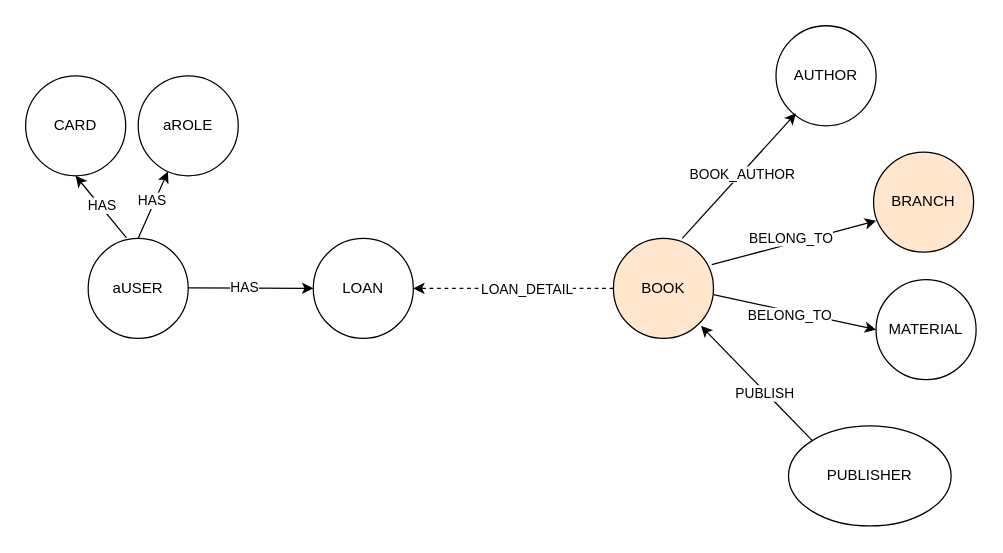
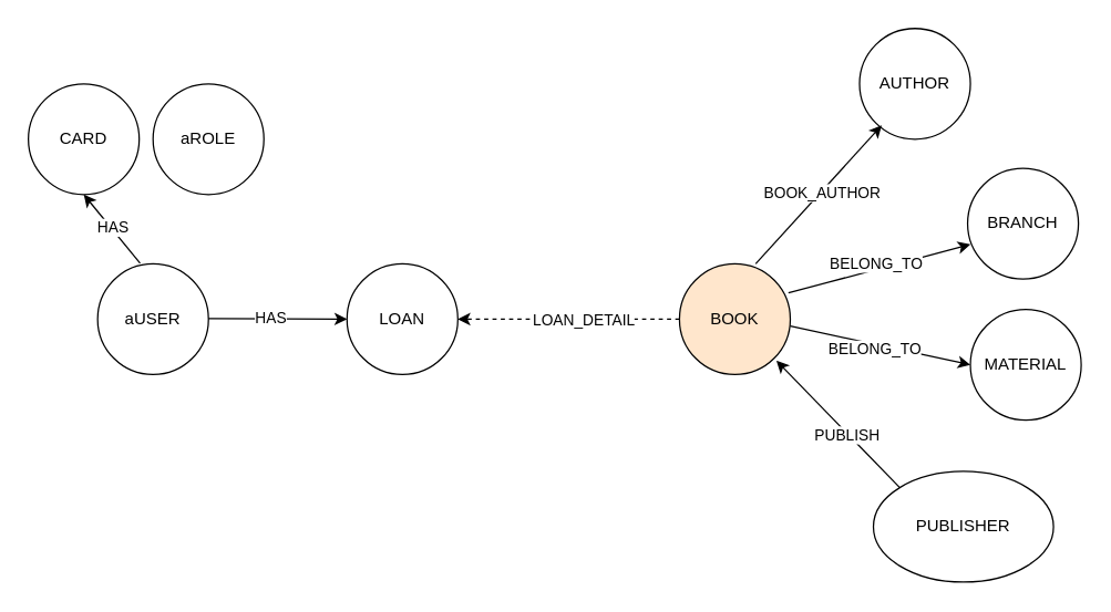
  <mxCell id="0" />
  <mxCell id="1" parent="0" />
  <mxCell id="2" value="BOOK" style="ellipse;whiteSpace=wrap;html=1;aspect=fixed;fillColor=#ffe6cc;" parent="1" vertex="1"><mxGeometry x="490" y="190" width="80" height="80" as="geometry" /></mxCell>
- <mxCell id="3" value="BRANCH" style="ellipse;whiteSpace=wrap;html=1;aspect=fixed;fillColor=#ffe6cc;" parent="1" vertex="1"><mxGeometry x="698" y="121" width="80" height="80" as="geometry" /></mxCell>
+ <mxCell id="3" value="BRANCH" style="ellipse;whiteSpace=wrap;html=1;aspect=fixed;" parent="1" vertex="1"><mxGeometry x="698" y="121" width="80" height="80" as="geometry" /></mxCell>
  <mxCell id="4" value="PUBLISHER" style="ellipse;whiteSpace=wrap;html=1;aspect=fixed;" parent="1" vertex="1"><mxGeometry x="630" y="340" width="130" height="80" as="geometry" /></mxCell>
  <mxCell id="5" value="MATERIAL" style="ellipse;whiteSpace=wrap;html=1;aspect=fixed;" parent="1" vertex="1"><mxGeometry x="700" y="223" width="80" height="80" as="geometry" /></mxCell>
  <mxCell id="6" value="AUTHOR" style="ellipse;whiteSpace=wrap;html=1;aspect=fixed;" parent="1" vertex="1"><mxGeometry x="620" y="20" width="80" height="80" as="geometry" /></mxCell>
  <mxCell id="7" value="LOAN" style="ellipse;whiteSpace=wrap;html=1;aspect=fixed;" parent="1" vertex="1"><mxGeometry x="250" y="190" width="80" height="80" as="geometry" /></mxCell>
  <mxCell id="8" value="aUSER" style="ellipse;whiteSpace=wrap;html=1;aspect=fixed;" parent="1" vertex="1"><mxGeometry x="70" y="190" width="80" height="80" as="geometry" /></mxCell>
  <mxCell id="9" value="aROLE" style="ellipse;whiteSpace=wrap;html=1;aspect=fixed;" parent="1" vertex="1"><mxGeometry x="110" y="60" width="80" height="80" as="geometry" /></mxCell>
  <mxCell id="10" value="CARD" style="ellipse;whiteSpace=wrap;html=1;aspect=fixed;" parent="1" vertex="1"><mxGeometry x="20" y="60" width="80" height="80" as="geometry" /></mxCell>
  <mxCell id="11" value="" style="endArrow=classic;html=1;exitX=0;exitY=0;exitDx=0;exitDy=0;" parent="1" source="4" edge="1"><mxGeometry width="50" height="50" relative="1" as="geometry"><mxPoint x="560" y="290" as="sourcePoint" /><mxPoint x="560" y="260" as="targetPoint" /></mxGeometry></mxCell>
  <mxCell id="12" value="PUBLISH" style="edgeLabel;html=1;align=center;verticalAlign=middle;resizable=0;points=[];" parent="11" vertex="1" connectable="0"><mxGeometry x="-0.307" y="2" relative="1" as="geometry"><mxPoint x="-6" y="-8" as="offset" /></mxGeometry></mxCell>
  <mxCell id="13" value="" style="endArrow=classic;html=1;entryX=0;entryY=0.5;entryDx=0;entryDy=0;" parent="1" target="5" edge="1"><mxGeometry width="50" height="50" relative="1" as="geometry"><mxPoint x="570" y="235" as="sourcePoint" /><mxPoint x="680" y="225" as="targetPoint" /></mxGeometry></mxCell>
  <mxCell id="14" value="BELONG_TO" style="edgeLabel;html=1;align=center;verticalAlign=middle;resizable=0;points=[];" parent="13" vertex="1" connectable="0"><mxGeometry x="-0.238" y="3" relative="1" as="geometry"><mxPoint x="10.33" y="8.5" as="offset" /></mxGeometry></mxCell>
  <mxCell id="15" value="" style="endArrow=classic;html=1;" parent="1" edge="1"><mxGeometry width="50" height="50" relative="1" as="geometry"><mxPoint x="545" y="190" as="sourcePoint" /><mxPoint x="636" y="90" as="targetPoint" /></mxGeometry></mxCell>
  <mxCell id="16" value="BOOK_AUTHOR" style="edgeLabel;html=1;align=center;verticalAlign=middle;resizable=0;points=[];" parent="15" vertex="1" connectable="0"><mxGeometry x="-0.401" y="-1" relative="1" as="geometry"><mxPoint x="20.28" y="-22.99" as="offset" /></mxGeometry></mxCell>
  <mxCell id="17" value="" style="endArrow=classic;html=1;exitX=0;exitY=0.5;exitDx=0;exitDy=0;entryX=1;entryY=0.5;entryDx=0;entryDy=0;dashed=1;" parent="1" source="2" edge="1" target="7"><mxGeometry width="50" height="50" relative="1" as="geometry"><mxPoint x="370" y="240" as="sourcePoint" /><mxPoint x="270" y="100" as="targetPoint" /></mxGeometry></mxCell>
  <mxCell id="18" value="LOAN_DETAIL" style="edgeLabel;html=1;align=center;verticalAlign=middle;resizable=0;points=[];" parent="17" vertex="1" connectable="0"><mxGeometry x="-0.401" y="-1" relative="1" as="geometry"><mxPoint x="-22" y="1" as="offset" /></mxGeometry></mxCell>
  <mxCell id="19" value="" style="endArrow=classic;html=1;" parent="1" edge="1"><mxGeometry width="50" height="50" relative="1" as="geometry"><mxPoint x="150" y="229.5" as="sourcePoint" /><mxPoint x="250" y="230" as="targetPoint" /></mxGeometry></mxCell>
  <mxCell id="20" value="HAS" style="edgeLabel;html=1;align=center;verticalAlign=middle;resizable=0;points=[];" parent="19" vertex="1" connectable="0"><mxGeometry x="-0.238" y="3" relative="1" as="geometry"><mxPoint x="6" y="2" as="offset" /></mxGeometry></mxCell>
- <mxCell id="21" value="" style="endArrow=classic;html=1;exitX=0.5;exitY=0;exitDx=0;exitDy=0;" parent="1" source="8" target="9" edge="1"><mxGeometry width="50" height="50" relative="1" as="geometry"><mxPoint x="120" y="150" as="sourcePoint" /><mxPoint x="180" y="190" as="targetPoint" /></mxGeometry></mxCell>
- <mxCell id="22" value="HAS" style="edgeLabel;html=1;align=center;verticalAlign=middle;resizable=0;points=[];" parent="21" vertex="1" connectable="0"><mxGeometry x="0.402" y="-4" relative="1" as="geometry"><mxPoint x="-10.22" y="5.84" as="offset" /></mxGeometry></mxCell>
  <mxCell id="23" value="" style="endArrow=classic;html=1;exitX=0.383;exitY=-0.004;exitDx=0;exitDy=0;exitPerimeter=0;entryX=0.5;entryY=1;entryDx=0;entryDy=0;" parent="1" source="8" target="10" edge="1"><mxGeometry width="50" height="50" relative="1" as="geometry"><mxPoint x="100" y="145" as="sourcePoint" /><mxPoint x="70" y="150" as="targetPoint" /></mxGeometry></mxCell>
  <mxCell id="24" value="HAS" style="edgeLabel;html=1;align=center;verticalAlign=middle;resizable=0;points=[];" parent="23" vertex="1" connectable="0"><mxGeometry x="0.402" y="-4" relative="1" as="geometry"><mxPoint x="5.52" y="11.28" as="offset" /></mxGeometry></mxCell>
  <mxCell id="25" value="" style="endArrow=classic;html=1;exitX=0.983;exitY=0.263;exitDx=0;exitDy=0;exitPerimeter=0;" parent="1" source="2" edge="1"><mxGeometry width="50" height="50" relative="1" as="geometry"><mxPoint x="630" y="170" as="sourcePoint" /><mxPoint x="700" y="176" as="targetPoint" /></mxGeometry></mxCell>
  <mxCell id="26" value="BELONG_TO" style="edgeLabel;html=1;align=center;verticalAlign=middle;resizable=0;points=[];" parent="25" vertex="1" connectable="0"><mxGeometry x="-0.238" y="3" relative="1" as="geometry"><mxPoint x="12.94" y="-4.76" as="offset" /></mxGeometry></mxCell>
